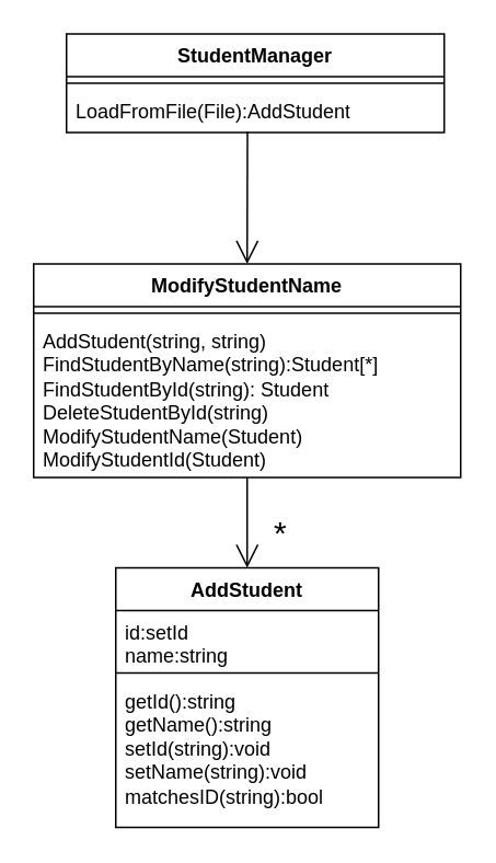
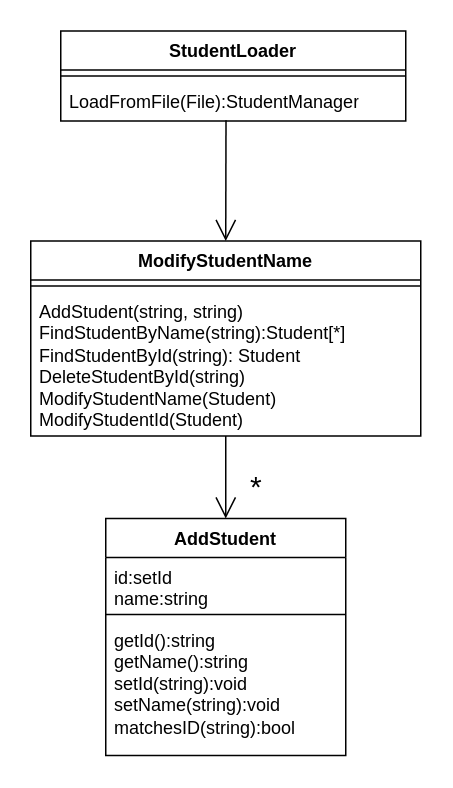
  <mxCell id="0" />
  <mxCell id="1" parent="0" />
- <mxCell id="2" value="StudentManager" style="swimlane;fontStyle=1;align=center;verticalAlign=top;childLayout=stackLayout;horizontal=1;startSize=26;horizontalStack=0;resizeParent=1;resizeParentMax=0;resizeLast=0;collapsible=1;marginBottom=0;whiteSpace=wrap;html=1;" vertex="1" parent="1"><mxGeometry x="40" y="20" width="230" height="60" as="geometry" /></mxCell>
+ <mxCell id="2" value="StudentLoader" style="swimlane;fontStyle=1;align=center;verticalAlign=top;childLayout=stackLayout;horizontal=1;startSize=26;horizontalStack=0;resizeParent=1;resizeParentMax=0;resizeLast=0;collapsible=1;marginBottom=0;whiteSpace=wrap;html=1;" vertex="1" parent="1"><mxGeometry x="40" y="20" width="230" height="60" as="geometry" /></mxCell>
  <mxCell id="3" value="" style="line;strokeWidth=1;fillColor=none;align=left;verticalAlign=middle;spacingTop=-1;spacingLeft=3;spacingRight=3;rotatable=0;labelPosition=right;points=[];portConstraint=eastwest;strokeColor=inherit;" vertex="1" parent="2"><mxGeometry y="26" width="230" height="8" as="geometry" /></mxCell>
- <mxCell id="4" value="LoadFromFile(File):AddStudent&lt;div&gt;&lt;br&gt;&lt;/div&gt;" style="text;strokeColor=none;fillColor=none;align=left;verticalAlign=top;spacingLeft=4;spacingRight=4;overflow=hidden;rotatable=0;points=[[0,0.5],[1,0.5]];portConstraint=eastwest;whiteSpace=wrap;html=1;" vertex="1" parent="2"><mxGeometry y="34" width="230" height="26" as="geometry" /></mxCell>
+ <mxCell id="4" value="LoadFromFile(File):StudentManager&lt;div&gt;&lt;br&gt;&lt;/div&gt;" style="text;strokeColor=none;fillColor=none;align=left;verticalAlign=top;spacingLeft=4;spacingRight=4;overflow=hidden;rotatable=0;points=[[0,0.5],[1,0.5]];portConstraint=eastwest;whiteSpace=wrap;html=1;" vertex="1" parent="2"><mxGeometry y="34" width="230" height="26" as="geometry" /></mxCell>
  <mxCell id="5" value="" style="endArrow=open;endFill=1;endSize=12;html=1;rounded=0;exitX=0.479;exitY=0.979;exitDx=0;exitDy=0;exitPerimeter=0;" edge="1" parent="1" source="4"><mxGeometry width="160" relative="1" as="geometry"><mxPoint x="120" y="180" as="sourcePoint" /><mxPoint x="150" y="160" as="targetPoint" /></mxGeometry></mxCell>
  <mxCell id="6" value="ModifyStudentName" style="swimlane;fontStyle=1;align=center;verticalAlign=top;childLayout=stackLayout;horizontal=1;startSize=26;horizontalStack=0;resizeParent=1;resizeParentMax=0;resizeLast=0;collapsible=1;marginBottom=0;whiteSpace=wrap;html=1;" vertex="1" parent="1"><mxGeometry x="20" y="160" width="260" height="130" as="geometry" /></mxCell>
  <mxCell id="7" value="" style="line;strokeWidth=1;fillColor=none;align=left;verticalAlign=middle;spacingTop=-1;spacingLeft=3;spacingRight=3;rotatable=0;labelPosition=right;points=[];portConstraint=eastwest;strokeColor=inherit;" vertex="1" parent="6"><mxGeometry y="26" width="260" height="8" as="geometry" /></mxCell>
  <mxCell id="8" value="AddStudent(string, string)&lt;div&gt;FindStudentByName(string):Student[*]&lt;/div&gt;&lt;div&gt;FindStudentById(string): Student&lt;/div&gt;&lt;div&gt;DeleteStudentById(string)&lt;/div&gt;&lt;div&gt;ModifyStudentName(Student)&lt;/div&gt;&lt;div&gt;ModifyStudentId(Student)&lt;/div&gt;&lt;div&gt;&lt;br&gt;&lt;/div&gt;" style="text;strokeColor=none;fillColor=none;align=left;verticalAlign=top;spacingLeft=4;spacingRight=4;overflow=hidden;rotatable=0;points=[[0,0.5],[1,0.5]];portConstraint=eastwest;whiteSpace=wrap;html=1;" vertex="1" parent="6"><mxGeometry y="34" width="260" height="96" as="geometry" /></mxCell>
  <mxCell id="9" value="" style="endArrow=open;endFill=1;endSize=12;html=1;rounded=0;" edge="1" parent="1" source="8" target="10"><mxGeometry width="160" relative="1" as="geometry"><mxPoint x="120" y="350" as="sourcePoint" /><mxPoint x="30" y="350" as="targetPoint" /></mxGeometry></mxCell>
  <mxCell id="10" value="AddStudent" style="swimlane;fontStyle=1;align=center;verticalAlign=top;childLayout=stackLayout;horizontal=1;startSize=26;horizontalStack=0;resizeParent=1;resizeParentMax=0;resizeLast=0;collapsible=1;marginBottom=0;whiteSpace=wrap;html=1;" vertex="1" parent="1"><mxGeometry x="70" y="345" width="160" height="158" as="geometry"><mxRectangle x="320" y="585" width="80" height="30" as="alternateBounds" /></mxGeometry></mxCell>
  <mxCell id="11" value="id:setId&lt;div&gt;name:string&lt;/div&gt;" style="text;strokeColor=none;fillColor=none;align=left;verticalAlign=top;spacingLeft=4;spacingRight=4;overflow=hidden;rotatable=0;points=[[0,0.5],[1,0.5]];portConstraint=eastwest;whiteSpace=wrap;html=1;" vertex="1" parent="10"><mxGeometry y="26" width="160" height="34" as="geometry" /></mxCell>
  <mxCell id="12" value="" style="line;strokeWidth=1;fillColor=none;align=left;verticalAlign=middle;spacingTop=-1;spacingLeft=3;spacingRight=3;rotatable=0;labelPosition=right;points=[];portConstraint=eastwest;strokeColor=inherit;" vertex="1" parent="10"><mxGeometry y="60" width="160" height="8" as="geometry" /></mxCell>
  <mxCell id="13" value="getId():string&lt;div&gt;getName():string&lt;/div&gt;&lt;div&gt;setId(string):void&lt;/div&gt;&lt;div&gt;setName(string):void&lt;/div&gt;&lt;div&gt;matchesID(string):bool&lt;/div&gt;" style="text;strokeColor=none;fillColor=none;align=left;verticalAlign=top;spacingLeft=4;spacingRight=4;overflow=hidden;rotatable=0;points=[[0,0.5],[1,0.5]];portConstraint=eastwest;whiteSpace=wrap;html=1;" vertex="1" parent="10"><mxGeometry y="68" width="160" height="90" as="geometry" /></mxCell>
  <mxCell id="14" value="&lt;font style=&quot;font-size: 20px;&quot;&gt;*&lt;/font&gt;" style="text;html=1;align=center;verticalAlign=middle;resizable=0;points=[];autosize=1;strokeColor=none;fillColor=none;" vertex="1" parent="1"><mxGeometry x="155" y="303" width="30" height="40" as="geometry" /></mxCell>
